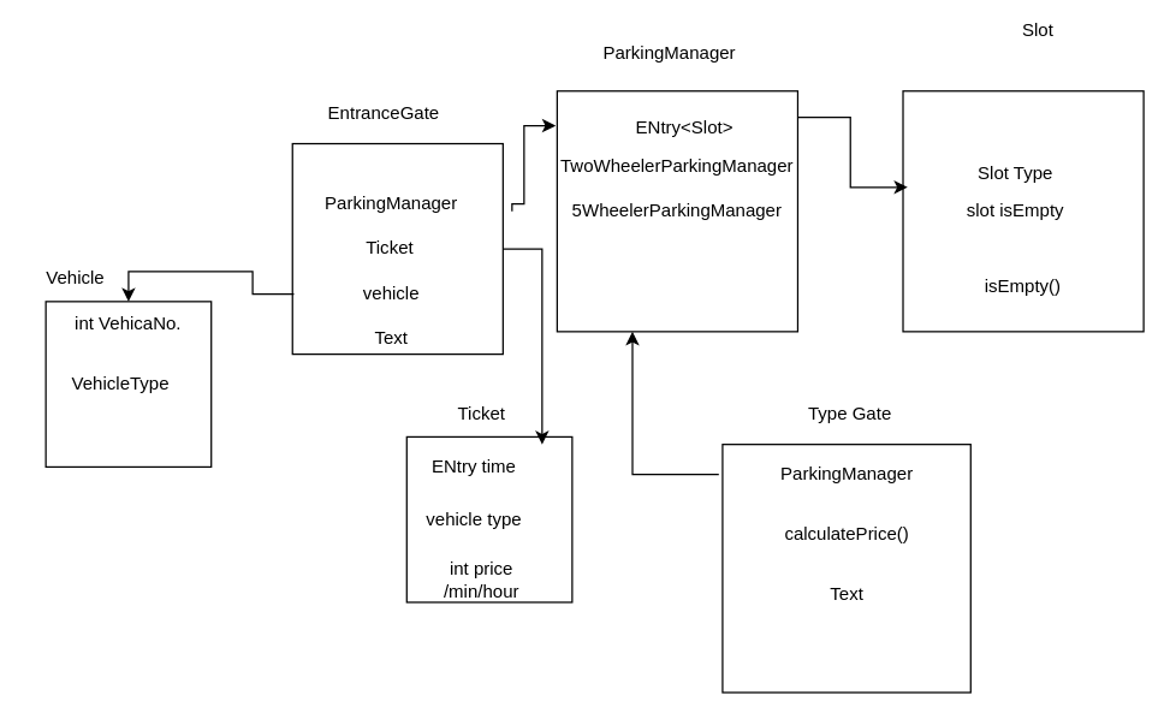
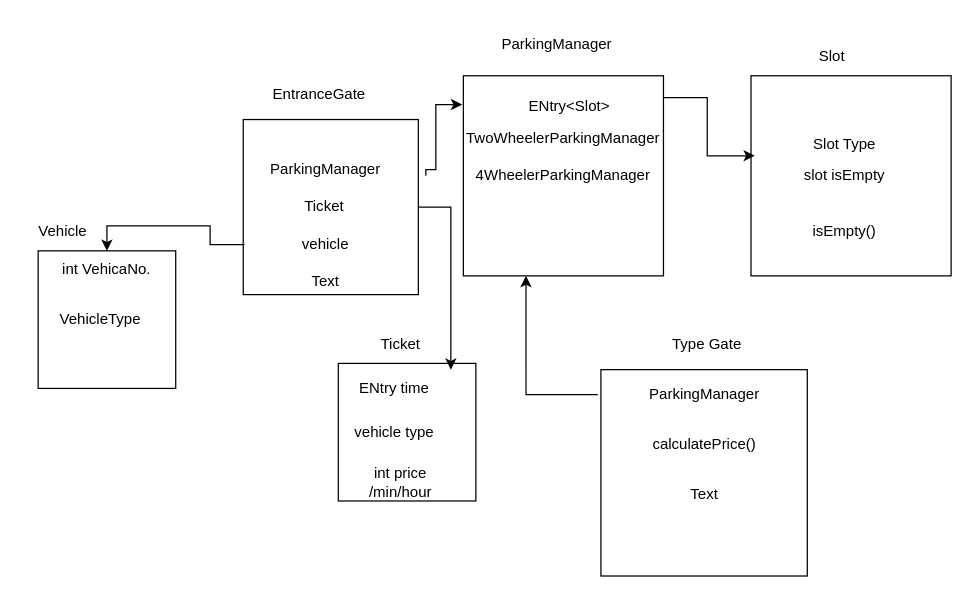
  <mxCell id="0" />
  <mxCell id="1" parent="0" />
  <mxCell id="2" value="" style="whiteSpace=wrap;html=1;aspect=fixed;" vertex="1" parent="1"><mxGeometry x="30" y="200" width="110" height="110" as="geometry" /></mxCell>
  <mxCell id="3" value="" style="whiteSpace=wrap;html=1;aspect=fixed;" vertex="1" parent="1"><mxGeometry x="270" y="290" width="110" height="110" as="geometry" /></mxCell>
  <mxCell id="4" style="edgeStyle=orthogonalEdgeStyle;rounded=0;orthogonalLoop=1;jettySize=auto;html=1;exitX=1;exitY=0.5;exitDx=0;exitDy=0;entryX=1;entryY=0;entryDx=0;entryDy=0;" edge="1" parent="1" source="5" target="25"><mxGeometry relative="1" as="geometry" /></mxCell>
  <mxCell id="5" value="" style="whiteSpace=wrap;html=1;aspect=fixed;" vertex="1" parent="1"><mxGeometry x="194" y="95" width="140" height="140" as="geometry" /></mxCell>
  <mxCell id="6" value="" style="whiteSpace=wrap;html=1;aspect=fixed;" vertex="1" parent="1"><mxGeometry x="370" y="60" width="160" height="160" as="geometry" /></mxCell>
  <mxCell id="7" value="" style="whiteSpace=wrap;html=1;aspect=fixed;" vertex="1" parent="1"><mxGeometry x="600" y="60" width="160" height="160" as="geometry" /></mxCell>
  <mxCell id="8" value="" style="whiteSpace=wrap;html=1;aspect=fixed;" vertex="1" parent="1"><mxGeometry x="480" y="295" width="165" height="165" as="geometry" /></mxCell>
  <mxCell id="9" value="Vehicle" style="text;html=1;strokeColor=none;fillColor=none;align=center;verticalAlign=middle;whiteSpace=wrap;rounded=0;" vertex="1" parent="1"><mxGeometry x="20" y="170" width="60" height="30" as="geometry" /></mxCell>
  <mxCell id="10" value="int VehicaNo." style="text;html=1;strokeColor=none;fillColor=none;align=center;verticalAlign=middle;whiteSpace=wrap;rounded=0;" vertex="1" parent="1"><mxGeometry x="30" y="200" width="110" height="30" as="geometry" /></mxCell>
  <mxCell id="11" value="VehicleType" style="text;html=1;strokeColor=none;fillColor=none;align=center;verticalAlign=middle;whiteSpace=wrap;rounded=0;" vertex="1" parent="1"><mxGeometry x="40" y="240" width="80" height="30" as="geometry" /></mxCell>
  <mxCell id="12" value="EntranceGate" style="text;html=1;strokeColor=none;fillColor=none;align=center;verticalAlign=middle;whiteSpace=wrap;rounded=0;" vertex="1" parent="1"><mxGeometry x="190" y="60" width="130" height="30" as="geometry" /></mxCell>
  <mxCell id="13" style="edgeStyle=orthogonalEdgeStyle;rounded=0;orthogonalLoop=1;jettySize=auto;html=1;entryX=-0.006;entryY=0.144;entryDx=0;entryDy=0;entryPerimeter=0;" edge="1" parent="1" target="6"><mxGeometry relative="1" as="geometry"><mxPoint x="340" y="140" as="sourcePoint" /><Array as="points"><mxPoint x="348" y="135" /><mxPoint x="348" y="83" /></Array></mxGeometry></mxCell>
  <mxCell id="14" value="ParkingManager" style="text;html=1;strokeColor=none;fillColor=none;align=center;verticalAlign=middle;whiteSpace=wrap;rounded=0;" vertex="1" parent="1"><mxGeometry x="195" y="120" width="130" height="30" as="geometry" /></mxCell>
  <mxCell id="15" value="Text" style="text;html=1;strokeColor=none;fillColor=none;align=center;verticalAlign=middle;whiteSpace=wrap;rounded=0;" vertex="1" parent="1"><mxGeometry x="195" y="210" width="130" height="30" as="geometry" /></mxCell>
  <mxCell id="16" value="Ticket" style="text;html=1;strokeColor=none;fillColor=none;align=center;verticalAlign=middle;whiteSpace=wrap;rounded=0;" vertex="1" parent="1"><mxGeometry x="194" y="150" width="130" height="30" as="geometry" /></mxCell>
  <mxCell id="17" style="edgeStyle=orthogonalEdgeStyle;rounded=0;orthogonalLoop=1;jettySize=auto;html=1;exitX=0;exitY=0.5;exitDx=0;exitDy=0;entryX=0.5;entryY=0;entryDx=0;entryDy=0;" edge="1" parent="1" source="18" target="10"><mxGeometry relative="1" as="geometry" /></mxCell>
  <mxCell id="18" value="vehicle" style="text;html=1;strokeColor=none;fillColor=none;align=center;verticalAlign=middle;whiteSpace=wrap;rounded=0;" vertex="1" parent="1"><mxGeometry x="195" y="180" width="130" height="30" as="geometry" /></mxCell>
  <mxCell id="19" value="ParkingManager" style="text;html=1;strokeColor=none;fillColor=none;align=center;verticalAlign=middle;whiteSpace=wrap;rounded=0;" vertex="1" parent="1"><mxGeometry x="370" y="20" width="150" height="30" as="geometry" /></mxCell>
  <mxCell id="20" style="edgeStyle=orthogonalEdgeStyle;rounded=0;orthogonalLoop=1;jettySize=auto;html=1;exitX=1;exitY=0.25;exitDx=0;exitDy=0;entryX=0.019;entryY=0.4;entryDx=0;entryDy=0;entryPerimeter=0;" edge="1" parent="1" source="21" target="7"><mxGeometry relative="1" as="geometry" /></mxCell>
  <mxCell id="21" value="ENtry&amp;lt;Slot&amp;gt;" style="text;html=1;strokeColor=none;fillColor=none;align=center;verticalAlign=middle;whiteSpace=wrap;rounded=0;" vertex="1" parent="1"><mxGeometry x="380" y="70" width="150" height="30" as="geometry" /></mxCell>
  <mxCell id="22" value="TwoWheelerParkingManager" style="text;html=1;strokeColor=none;fillColor=none;align=center;verticalAlign=middle;whiteSpace=wrap;rounded=0;" vertex="1" parent="1"><mxGeometry x="375" y="95" width="150" height="30" as="geometry" /></mxCell>
- <mxCell id="23" value="5WheelerParkingManager" style="text;html=1;strokeColor=none;fillColor=none;align=center;verticalAlign=middle;whiteSpace=wrap;rounded=0;" vertex="1" parent="1"><mxGeometry x="375" y="125" width="150" height="30" as="geometry" /></mxCell>
+ <mxCell id="23" value="4WheelerParkingManager" style="text;html=1;strokeColor=none;fillColor=none;align=center;verticalAlign=middle;whiteSpace=wrap;rounded=0;" vertex="1" parent="1"><mxGeometry x="375" y="125" width="150" height="30" as="geometry" /></mxCell>
  <mxCell id="24" value="Ticket" style="text;html=1;strokeColor=none;fillColor=none;align=center;verticalAlign=middle;whiteSpace=wrap;rounded=0;" vertex="1" parent="1"><mxGeometry x="270" y="260" width="100" height="30" as="geometry" /></mxCell>
  <mxCell id="25" value="ENtry time" style="text;html=1;strokeColor=none;fillColor=none;align=center;verticalAlign=middle;whiteSpace=wrap;rounded=0;" vertex="1" parent="1"><mxGeometry x="270" y="295" width="90" height="30" as="geometry" /></mxCell>
  <mxCell id="26" value="vehicle type" style="text;html=1;strokeColor=none;fillColor=none;align=center;verticalAlign=middle;whiteSpace=wrap;rounded=0;" vertex="1" parent="1"><mxGeometry x="270" y="330" width="90" height="30" as="geometry" /></mxCell>
  <mxCell id="27" value="int price /min/hour" style="text;html=1;strokeColor=none;fillColor=none;align=center;verticalAlign=middle;whiteSpace=wrap;rounded=0;" vertex="1" parent="1"><mxGeometry x="275" y="370" width="90" height="30" as="geometry" /></mxCell>
  <mxCell id="28" value="Type Gate" style="text;html=1;strokeColor=none;fillColor=none;align=center;verticalAlign=middle;whiteSpace=wrap;rounded=0;" vertex="1" parent="1"><mxGeometry x="480" y="260" width="170" height="30" as="geometry" /></mxCell>
  <mxCell id="29" value="calculatePrice()" style="text;html=1;strokeColor=none;fillColor=none;align=center;verticalAlign=middle;whiteSpace=wrap;rounded=0;" vertex="1" parent="1"><mxGeometry x="477.5" y="340" width="170" height="30" as="geometry" /></mxCell>
  <mxCell id="30" value="Text" style="text;html=1;strokeColor=none;fillColor=none;align=center;verticalAlign=middle;whiteSpace=wrap;rounded=0;" vertex="1" parent="1"><mxGeometry x="477.5" y="380" width="170" height="30" as="geometry" /></mxCell>
  <mxCell id="31" style="edgeStyle=orthogonalEdgeStyle;rounded=0;orthogonalLoop=1;jettySize=auto;html=1;exitX=0;exitY=0.5;exitDx=0;exitDy=0;entryX=0.313;entryY=1;entryDx=0;entryDy=0;entryPerimeter=0;" edge="1" parent="1" source="32" target="6"><mxGeometry relative="1" as="geometry" /></mxCell>
  <mxCell id="32" value="ParkingManager" style="text;html=1;strokeColor=none;fillColor=none;align=center;verticalAlign=middle;whiteSpace=wrap;rounded=0;" vertex="1" parent="1"><mxGeometry x="477.5" y="300" width="170" height="30" as="geometry" /></mxCell>
- <mxCell id="33" value="Slot" style="text;html=1;strokeColor=none;fillColor=none;align=center;verticalAlign=middle;whiteSpace=wrap;rounded=0;" vertex="1" parent="1"><mxGeometry x="625" y="5" width="130" height="30" as="geometry" /></mxCell>
+ <mxCell id="33" value="Slot" style="text;html=1;strokeColor=none;fillColor=none;align=center;verticalAlign=middle;whiteSpace=wrap;rounded=0;" vertex="1" parent="1"><mxGeometry x="600" y="30" width="130" height="30" as="geometry" /></mxCell>
  <mxCell id="34" value="Slot Type" style="text;html=1;strokeColor=none;fillColor=none;align=center;verticalAlign=middle;whiteSpace=wrap;rounded=0;" vertex="1" parent="1"><mxGeometry x="610" y="100" width="130" height="30" as="geometry" /></mxCell>
  <mxCell id="35" value="slot isEmpty" style="text;html=1;strokeColor=none;fillColor=none;align=center;verticalAlign=middle;whiteSpace=wrap;rounded=0;" vertex="1" parent="1"><mxGeometry x="610" y="125" width="130" height="30" as="geometry" /></mxCell>
- <mxCell id="36" value="isEmpty()" style="text;html=1;strokeColor=none;fillColor=none;align=center;verticalAlign=middle;whiteSpace=wrap;rounded=0;" vertex="1" parent="1"><mxGeometry x="615" y="175" width="130" height="30" as="geometry" /></mxCell>
+ <mxCell id="36" value="isEmpty()" style="text;html=1;strokeColor=none;fillColor=none;align=center;verticalAlign=middle;whiteSpace=wrap;rounded=0;" vertex="1" parent="1"><mxGeometry x="610" y="170" width="130" height="30" as="geometry" /></mxCell>
